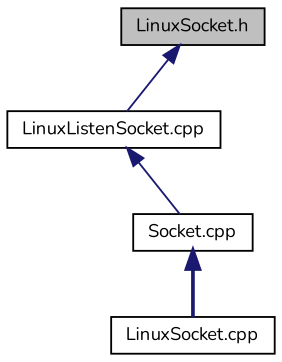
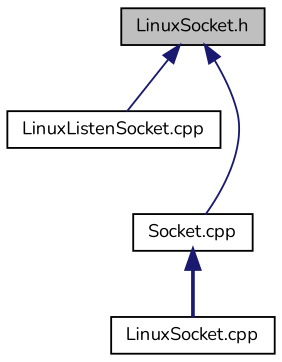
  digraph {
    fontname=Nunito
    node [color=black fillcolor=white fontname=Nunito fontsize=10 shape=record style=filled]
    edge [color=midnightblue dir=back fontname=Nunito fontsize=10 labelfontname=Helvetica labelfontsize=10 style=solid]
    n1 [fillcolor=grey75 fontcolor=black height=0.2 label="LinuxSocket.h" width=0.4]
    n2 [height=0.2 label="LinuxListenSocket.cpp" width=0.4]
    n3 [height=0.2 label="Socket.cpp" width=0.4]
    n4 [height=0.2 label="LinuxSocket.cpp" width=0.4]
    n1 -> n2
-   n2 -> n3
+   n1 -> n3
    n3 -> n4 [style=bold]
  }
